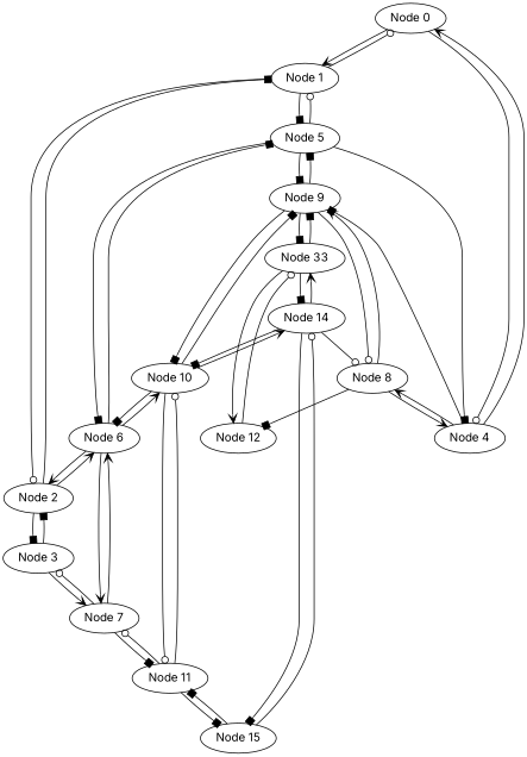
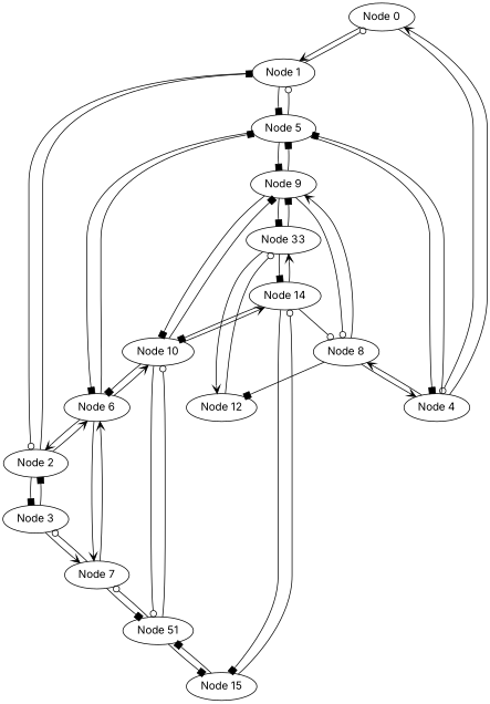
  digraph {
    fontname=Inter
    node [fontname=Inter]
    edge [arrowhead=box fontname=Inter]
    n1 [label="Node 0"]
    n2 [label="Node 1"]
    n3 [label="Node 4"]
    n4 [label="Node 2"]
    n5 [label="Node 5"]
    n6 [label="Node 8"]
    n7 [label="Node 3"]
    n8 [label="Node 6"]
    n9 [label="Node 9"]
    n10 [label="Node 7"]
    n11 [label="Node 10"]
-   n12 [label="Node 11"]
+   n12 [label="Node 51"]
    n13 [label="Node 12"]
    n14 [label="Node 33"]
    n15 [label="Node 14"]
    n16 [label="Node 15"]
    n1 -> n2 [arrowhead=vee]
    n1 -> n3 [arrowhead=odot]
    n2 -> n1 [arrowhead=odot]
    n2 -> n4 [arrowhead=odot]
    n2 -> n5
    n3 -> n1 [arrowhead=vee]
-   n3 -> n9
+   n3 -> n5
    n3 -> n6 [arrowhead=vee]
    n4 -> n2
    n4 -> n7
    n4 -> n8 [arrowhead=vee]
    n5 -> n2 [arrowhead=odot]
    n5 -> n3
    n5 -> n8
    n5 -> n9
    n6 -> n3 [arrowhead=vee]
    n6 -> n9 [arrowhead=vee]
    n6 -> n13
    n7 -> n4
    n7 -> n10 [arrowhead=vee]
    n8 -> n4 [arrowhead=vee]
    n8 -> n5
    n8 -> n10 [arrowhead=vee]
    n8 -> n11 [arrowhead=vee]
    n9 -> n5
    n9 -> n6 [arrowhead=odot]
    n9 -> n11
    n9 -> n14
    n10 -> n7 [arrowhead=odot]
    n10 -> n8 [arrowhead=vee]
    n10 -> n12
    n11 -> n8
    n11 -> n9
    n11 -> n12 [arrowhead=odot]
    n11 -> n15 [arrowhead=vee]
    n12 -> n10 [arrowhead=odot]
    n12 -> n11 [arrowhead=odot]
    n12 -> n16
    n13 -> n14 [arrowhead=odot]
    n14 -> n9
    n14 -> n13 [arrowhead=vee]
    n14 -> n15
    n15 -> n6 [arrowhead=odot]
    n15 -> n11
    n15 -> n14 [arrowhead=vee]
    n15 -> n16
    n16 -> n12
    n16 -> n15 [arrowhead=odot]
  }
